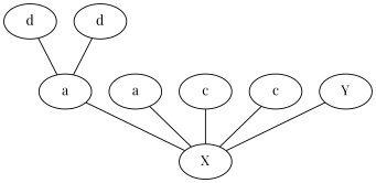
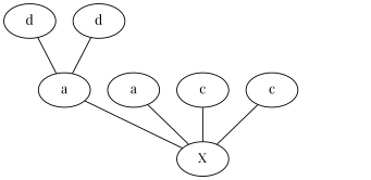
  graph {
    fontname="Playfair Display"
    node [fontname="Playfair Display"]
    edge [fontname="Playfair Display"]
    n1 [label=d]
    n2 [label=a]
    n3 [label=a]
    n4 [label=X]
    n5 [label=c]
    n6 [label=d]
    n7 [label=c]
-   n8 [label=Y]
    n1 -- n2
    n2 -- n4
    n3 -- n4
    n5 -- n4
    n6 -- n2
    n7 -- n4
-   n8 -- n4
  }
